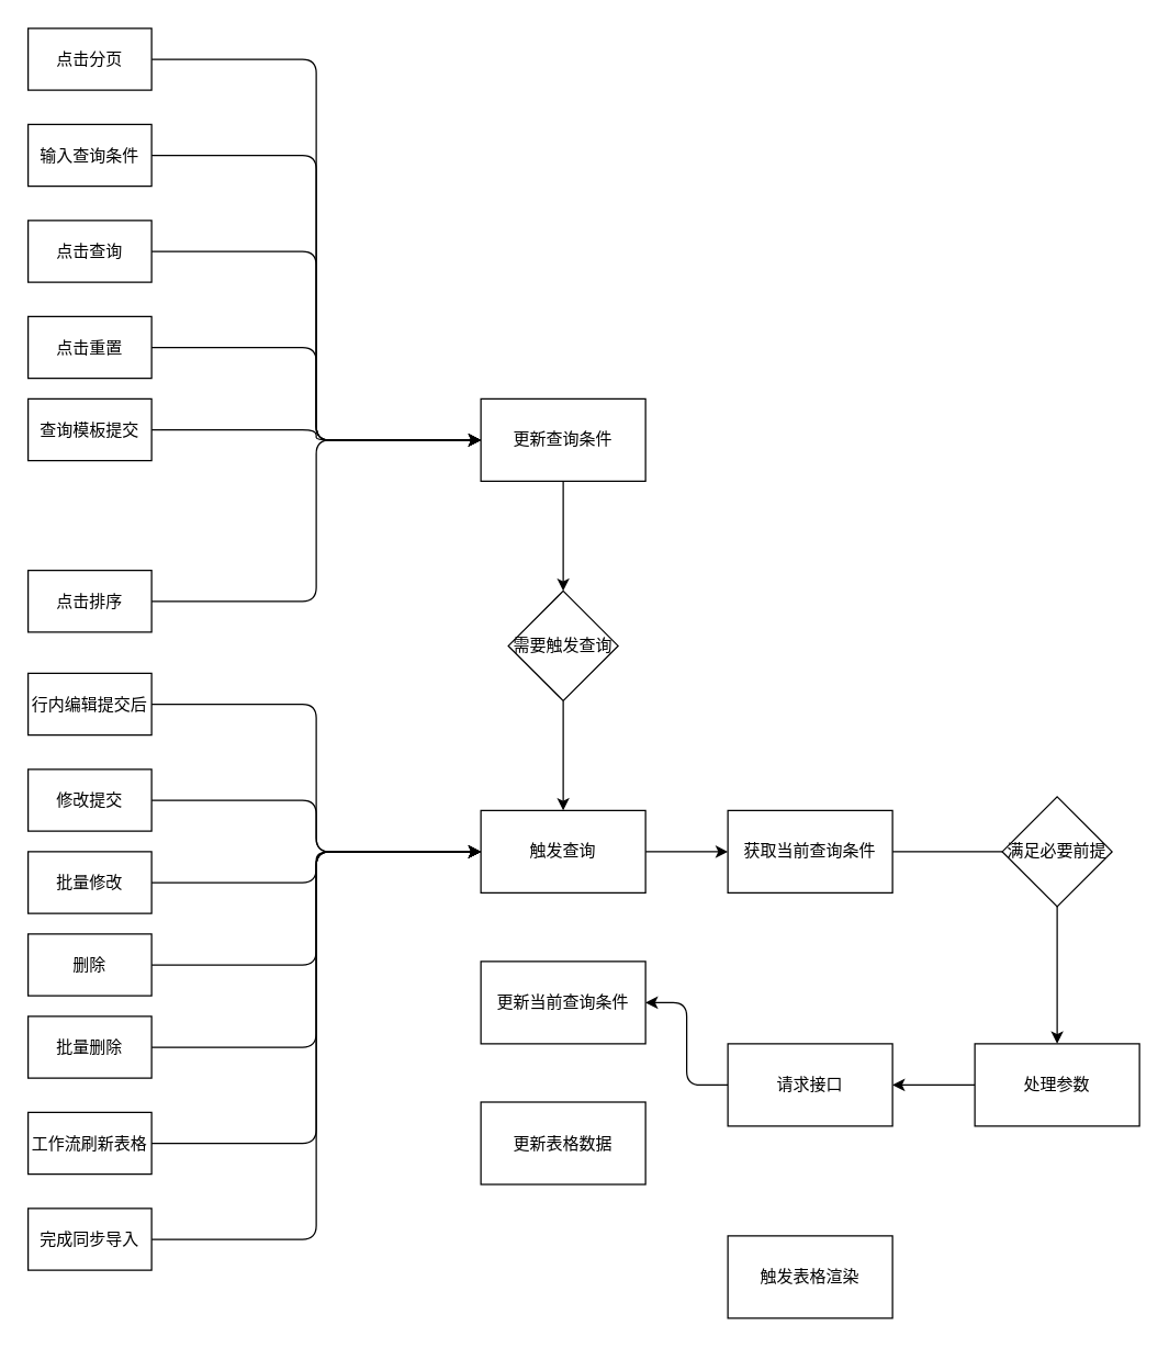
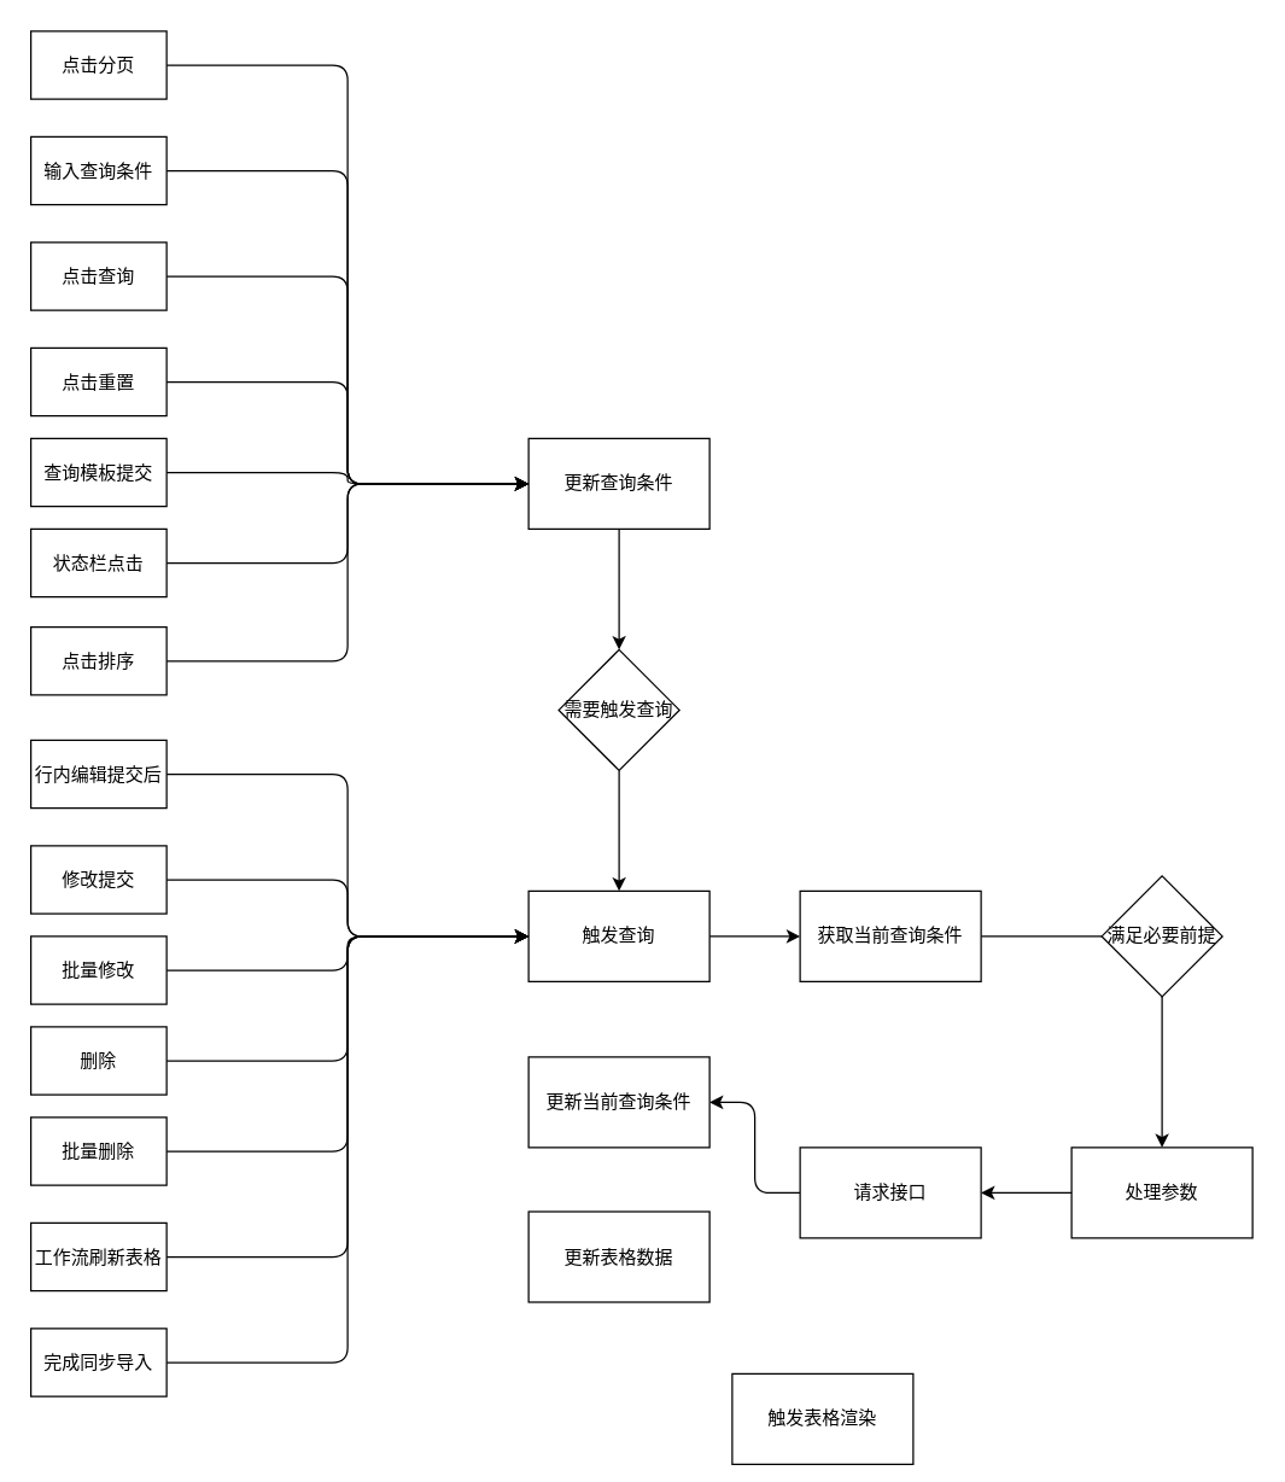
  <mxCell id="0" />
  <mxCell id="1" parent="0" />
  <mxCell id="2" style="edgeStyle=orthogonalEdgeStyle;html=1;" edge="1" parent="1" source="3" target="31"><mxGeometry relative="1" as="geometry" /></mxCell>
  <mxCell id="3" value="触发查询" style="rounded=0;whiteSpace=wrap;html=1;" parent="1" vertex="1"><mxGeometry x="350" y="590" width="120" height="60" as="geometry" /></mxCell>
  <mxCell id="4" style="edgeStyle=orthogonalEdgeStyle;html=1;entryX=0;entryY=0.5;entryDx=0;entryDy=0;" edge="1" parent="1" source="5" target="29"><mxGeometry relative="1" as="geometry" /></mxCell>
  <mxCell id="5" value="点击查询" style="rounded=0;whiteSpace=wrap;html=1;" parent="1" vertex="1"><mxGeometry x="20" y="160" width="90" height="45" as="geometry" /></mxCell>
  <mxCell id="6" style="edgeStyle=orthogonalEdgeStyle;html=1;entryX=0;entryY=0.5;entryDx=0;entryDy=0;" edge="1" parent="1" source="7" target="29"><mxGeometry relative="1" as="geometry" /></mxCell>
  <mxCell id="7" value="点击分页" style="rounded=0;whiteSpace=wrap;html=1;" parent="1" vertex="1"><mxGeometry x="20" y="20" width="90" height="45" as="geometry" /></mxCell>
  <mxCell id="8" style="edgeStyle=orthogonalEdgeStyle;html=1;entryX=0;entryY=0.5;entryDx=0;entryDy=0;" edge="1" parent="1" source="9" target="29"><mxGeometry relative="1" as="geometry"><mxPoint x="270" y="275" as="targetPoint" /></mxGeometry></mxCell>
  <mxCell id="9" value="输入查询条件" style="rounded=0;whiteSpace=wrap;html=1;" parent="1" vertex="1"><mxGeometry x="20" y="90" width="90" height="45" as="geometry" /></mxCell>
  <mxCell id="10" style="edgeStyle=orthogonalEdgeStyle;html=1;entryX=0;entryY=0.5;entryDx=0;entryDy=0;" edge="1" parent="1" source="11" target="29"><mxGeometry relative="1" as="geometry" /></mxCell>
  <mxCell id="11" value="点击重置" style="rounded=0;whiteSpace=wrap;html=1;" parent="1" vertex="1"><mxGeometry x="20" y="230" width="90" height="45" as="geometry" /></mxCell>
  <mxCell id="12" style="edgeStyle=orthogonalEdgeStyle;html=1;entryX=0;entryY=0.5;entryDx=0;entryDy=0;" edge="1" parent="1" source="13" target="29"><mxGeometry relative="1" as="geometry" /></mxCell>
  <mxCell id="13" value="查询模板提交" style="rounded=0;whiteSpace=wrap;html=1;" parent="1" vertex="1"><mxGeometry x="20" y="290" width="90" height="45" as="geometry" /></mxCell>
+ <mxCell id="14" style="edgeStyle=orthogonalEdgeStyle;html=1;entryX=0;entryY=0.5;entryDx=0;entryDy=0;" edge="1" parent="1" source="15" target="29"><mxGeometry relative="1" as="geometry" /></mxCell>
+ <mxCell id="15" value="状态栏点击" style="rounded=0;whiteSpace=wrap;html=1;" parent="1" vertex="1"><mxGeometry x="20" y="350" width="90" height="45" as="geometry" /></mxCell>
  <mxCell id="16" style="edgeStyle=orthogonalEdgeStyle;html=1;entryX=0;entryY=0.5;entryDx=0;entryDy=0;" parent="1" source="17" target="3" edge="1"><mxGeometry relative="1" as="geometry" /></mxCell>
  <mxCell id="17" value="行内编辑提交后" style="rounded=0;whiteSpace=wrap;html=1;" parent="1" vertex="1"><mxGeometry x="20" y="490" width="90" height="45" as="geometry" /></mxCell>
  <mxCell id="18" style="edgeStyle=orthogonalEdgeStyle;html=1;entryX=0;entryY=0.5;entryDx=0;entryDy=0;" parent="1" source="19" target="3" edge="1"><mxGeometry relative="1" as="geometry" /></mxCell>
  <mxCell id="19" value="修改提交" style="rounded=0;whiteSpace=wrap;html=1;" parent="1" vertex="1"><mxGeometry x="20" y="560" width="90" height="45" as="geometry" /></mxCell>
  <mxCell id="20" style="edgeStyle=orthogonalEdgeStyle;html=1;entryX=0;entryY=0.5;entryDx=0;entryDy=0;" parent="1" source="21" target="3" edge="1"><mxGeometry relative="1" as="geometry" /></mxCell>
  <mxCell id="21" value="工作流刷新表格" style="rounded=0;whiteSpace=wrap;html=1;" parent="1" vertex="1"><mxGeometry x="20" y="810" width="90" height="45" as="geometry" /></mxCell>
  <mxCell id="22" style="edgeStyle=orthogonalEdgeStyle;html=1;entryX=0;entryY=0.5;entryDx=0;entryDy=0;" parent="1" source="23" target="3" edge="1"><mxGeometry relative="1" as="geometry" /></mxCell>
  <mxCell id="23" value="批量修改" style="rounded=0;whiteSpace=wrap;html=1;" parent="1" vertex="1"><mxGeometry x="20" y="620" width="90" height="45" as="geometry" /></mxCell>
  <mxCell id="24" style="edgeStyle=orthogonalEdgeStyle;html=1;entryX=0;entryY=0.5;entryDx=0;entryDy=0;" parent="1" source="25" target="3" edge="1"><mxGeometry relative="1" as="geometry" /></mxCell>
  <mxCell id="25" value="删除" style="rounded=0;whiteSpace=wrap;html=1;" parent="1" vertex="1"><mxGeometry x="20" y="680" width="90" height="45" as="geometry" /></mxCell>
  <mxCell id="26" style="edgeStyle=orthogonalEdgeStyle;html=1;entryX=0;entryY=0.5;entryDx=0;entryDy=0;" parent="1" source="27" target="3" edge="1"><mxGeometry relative="1" as="geometry" /></mxCell>
  <mxCell id="27" value="批量删除" style="rounded=0;whiteSpace=wrap;html=1;" parent="1" vertex="1"><mxGeometry x="20" y="740" width="90" height="45" as="geometry" /></mxCell>
  <mxCell id="28" style="edgeStyle=orthogonalEdgeStyle;html=1;entryX=0.5;entryY=0;entryDx=0;entryDy=0;" edge="1" parent="1" source="29" target="41"><mxGeometry relative="1" as="geometry" /></mxCell>
  <mxCell id="29" value="更新查询条件" style="whiteSpace=wrap;html=1;" vertex="1" parent="1"><mxGeometry x="350" y="290" width="120" height="60" as="geometry" /></mxCell>
  <mxCell id="30" style="edgeStyle=orthogonalEdgeStyle;html=1;entryX=0;entryY=0.5;entryDx=0;entryDy=0;endArrow=none;" edge="1" parent="1" source="31" target="33"><mxGeometry relative="1" as="geometry" /></mxCell>
  <mxCell id="31" value="获取当前查询条件" style="whiteSpace=wrap;html=1;rounded=0;" vertex="1" parent="1"><mxGeometry x="530" y="590" width="120" height="60" as="geometry" /></mxCell>
  <mxCell id="32" value="" style="edgeStyle=orthogonalEdgeStyle;html=1;" edge="1" parent="1" source="33" target="35"><mxGeometry relative="1" as="geometry" /></mxCell>
  <mxCell id="33" value="满足必要前提" style="rhombus;whiteSpace=wrap;html=1;rounded=0;" vertex="1" parent="1"><mxGeometry x="730" y="580" width="80" height="80" as="geometry" /></mxCell>
  <mxCell id="34" value="" style="edgeStyle=orthogonalEdgeStyle;html=1;" edge="1" parent="1" source="35" target="37"><mxGeometry relative="1" as="geometry" /></mxCell>
  <mxCell id="35" value="处理参数" style="whiteSpace=wrap;html=1;rounded=0;" vertex="1" parent="1"><mxGeometry x="710" y="760" width="120" height="60" as="geometry" /></mxCell>
  <mxCell id="36" style="edgeStyle=orthogonalEdgeStyle;html=1;entryX=1;entryY=0.5;entryDx=0;entryDy=0;" edge="1" parent="1" source="37" target="42"><mxGeometry relative="1" as="geometry" /></mxCell>
  <mxCell id="37" value="请求接口" style="whiteSpace=wrap;html=1;rounded=0;" vertex="1" parent="1"><mxGeometry x="530" y="760" width="120" height="60" as="geometry" /></mxCell>
  <mxCell id="38" value="更新表格数据" style="whiteSpace=wrap;html=1;rounded=0;" vertex="1" parent="1"><mxGeometry x="350" y="802.5" width="120" height="60" as="geometry" /></mxCell>
- <mxCell id="39" value="触发表格渲染" style="whiteSpace=wrap;html=1;rounded=0;" vertex="1" parent="1"><mxGeometry x="530" y="900" width="120" height="60" as="geometry" /></mxCell>
+ <mxCell id="39" value="触发表格渲染" style="whiteSpace=wrap;html=1;rounded=0;" vertex="1" parent="1"><mxGeometry x="485" y="910" width="120" height="60" as="geometry" /></mxCell>
  <mxCell id="40" style="edgeStyle=orthogonalEdgeStyle;html=1;entryX=0.5;entryY=0;entryDx=0;entryDy=0;" edge="1" parent="1" source="41" target="3"><mxGeometry relative="1" as="geometry" /></mxCell>
  <mxCell id="41" value="需要触发查询" style="rhombus;whiteSpace=wrap;html=1;rounded=0;" vertex="1" parent="1"><mxGeometry x="370" y="430" width="80" height="80" as="geometry" /></mxCell>
  <mxCell id="42" value="更新当前查询条件" style="rounded=0;whiteSpace=wrap;html=1;" vertex="1" parent="1"><mxGeometry x="350" y="700" width="120" height="60" as="geometry" /></mxCell>
  <mxCell id="43" style="edgeStyle=orthogonalEdgeStyle;html=1;entryX=0;entryY=0.5;entryDx=0;entryDy=0;" edge="1" parent="1" source="44" target="29"><mxGeometry relative="1" as="geometry" /></mxCell>
  <mxCell id="44" value="点击排序" style="rounded=0;whiteSpace=wrap;html=1;" vertex="1" parent="1"><mxGeometry x="20" y="415" width="90" height="45" as="geometry" /></mxCell>
  <mxCell id="45" style="edgeStyle=orthogonalEdgeStyle;html=1;entryX=0;entryY=0.5;entryDx=0;entryDy=0;" edge="1" parent="1" source="46" target="3"><mxGeometry relative="1" as="geometry" /></mxCell>
  <mxCell id="46" value="完成同步导入" style="rounded=0;whiteSpace=wrap;html=1;" vertex="1" parent="1"><mxGeometry x="20" y="880" width="90" height="45" as="geometry" /></mxCell>
